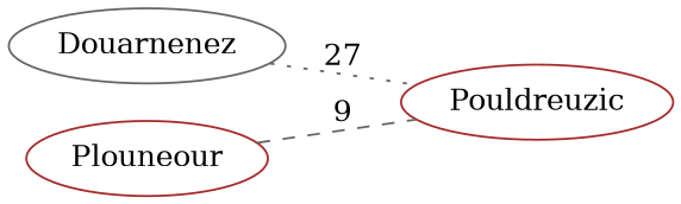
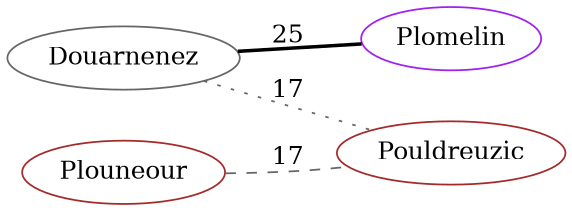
  graph {
    rankdir=LR
    node [color=brown]
    edge [color=gray40]
    Douarnenez [color=gray40]
    Pouldreuzic
+   Plomelin [color=purple]
    Plouneour
-   Douarnenez -- Pouldreuzic [label=27 style=dotted]
-   Plouneour -- Pouldreuzic [label=9 style=dashed]
+   Douarnenez -- Pouldreuzic [label=17 style=dotted]
+   Douarnenez -- Plomelin [color=black label=25 style=bold]
+   Plouneour -- Pouldreuzic [label=17 style=dashed]
  }
